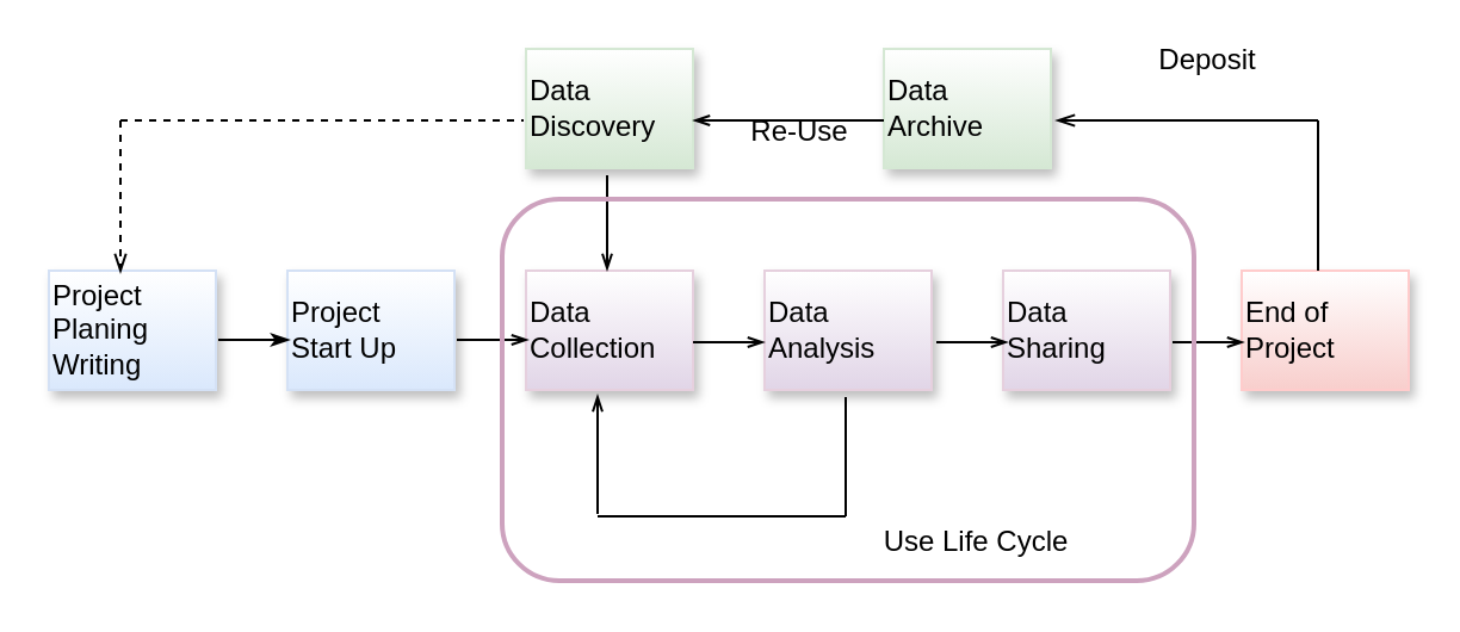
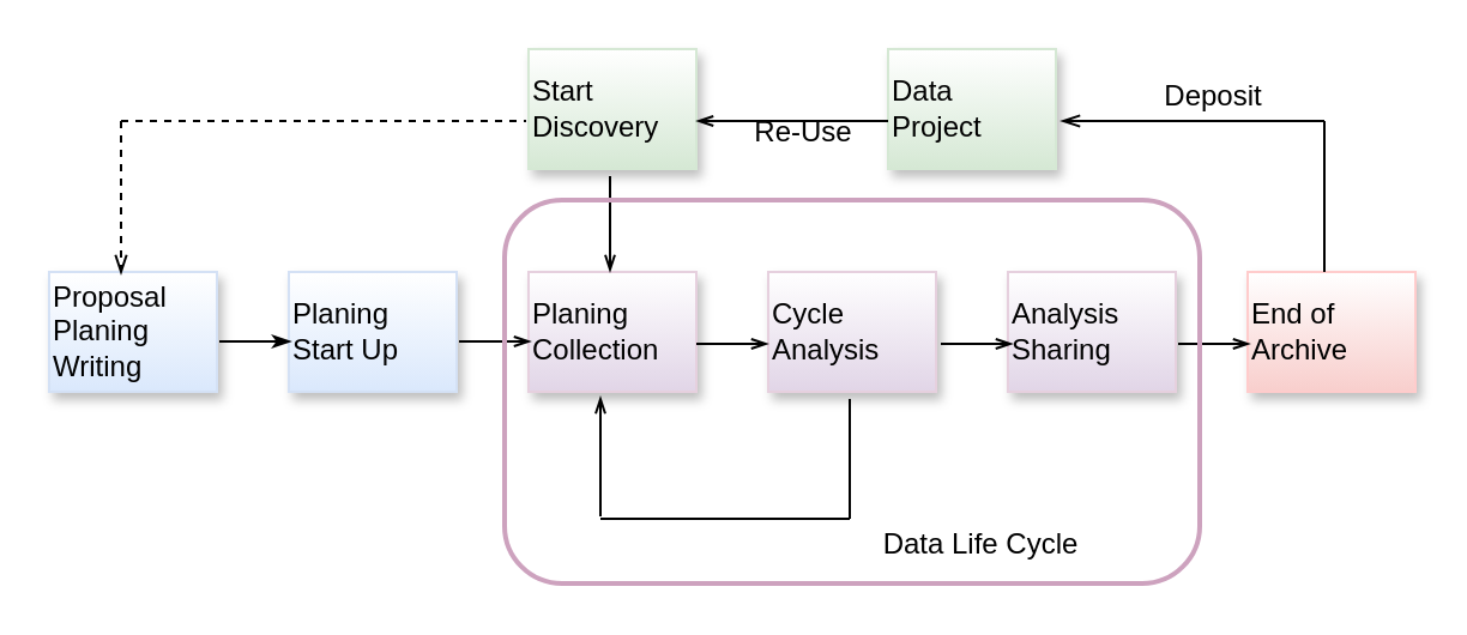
  <mxCell id="0" />
  <mxCell id="1" parent="0" />
- <mxCell id="2" value="Project&lt;br&gt;Planing&lt;br&gt;Writing" style="rounded=0;whiteSpace=wrap;html=1;align=left;fillColor=#dae8fc;strokeColor=#D4E1F5;gradientColor=#ffffff;gradientDirection=north;shadow=1;glass=0;comic=0;fontFamily=Helvetica;" vertex="1" parent="1"><mxGeometry x="20" y="113" width="70" height="50" as="geometry" /></mxCell>
- <mxCell id="3" value="Project&lt;br&gt;Start Up" style="rounded=0;whiteSpace=wrap;html=1;align=left;fillColor=#dae8fc;strokeColor=#D4E1F5;gradientColor=#ffffff;gradientDirection=north;shadow=1;glass=0;comic=0;fontFamily=Helvetica;" vertex="1" parent="1"><mxGeometry x="120" y="113" width="70" height="50" as="geometry" /></mxCell>
- <mxCell id="4" value="Data&lt;br&gt;Collection" style="rounded=0;whiteSpace=wrap;html=1;align=left;fillColor=#e1d5e7;strokeColor=#E6D0DE;gradientDirection=north;shadow=1;glass=0;comic=0;fontFamily=Helvetica;gradientColor=#ffffff;" vertex="1" parent="1"><mxGeometry x="220" y="113" width="70" height="50" as="geometry" /></mxCell>
- <mxCell id="5" value="Data&lt;br&gt;Analysis" style="rounded=0;whiteSpace=wrap;html=1;align=left;fillColor=#e1d5e7;strokeColor=#E6D0DE;gradientDirection=north;shadow=1;glass=0;comic=0;fontFamily=Helvetica;gradientColor=#ffffff;" vertex="1" parent="1"><mxGeometry x="320" y="113" width="70" height="50" as="geometry" /></mxCell>
- <mxCell id="6" value="Data&lt;br&gt;Sharing" style="rounded=0;whiteSpace=wrap;html=1;align=left;fillColor=#e1d5e7;strokeColor=#E6D0DE;gradientDirection=north;shadow=1;glass=0;comic=0;fontFamily=Helvetica;gradientColor=#ffffff;" vertex="1" parent="1"><mxGeometry x="420" y="113" width="70" height="50" as="geometry" /></mxCell>
- <mxCell id="7" value="End of&lt;br&gt;Project" style="rounded=0;whiteSpace=wrap;html=1;align=left;fillColor=#f8cecc;strokeColor=#FFCCCC;gradientDirection=north;shadow=1;glass=0;comic=0;fontFamily=Helvetica;gradientColor=#ffffff;" vertex="1" parent="1"><mxGeometry x="520" y="113" width="70" height="50" as="geometry" /></mxCell>
+ <mxCell id="2" value="Proposal&lt;br&gt;Planing&lt;br&gt;Writing" style="rounded=0;whiteSpace=wrap;html=1;align=left;fillColor=#dae8fc;strokeColor=#D4E1F5;gradientColor=#ffffff;gradientDirection=north;shadow=1;glass=0;comic=0;fontFamily=Helvetica;" vertex="1" parent="1"><mxGeometry x="20" y="113" width="70" height="50" as="geometry" /></mxCell>
+ <mxCell id="3" value="Planing&lt;br&gt;Start Up" style="rounded=0;whiteSpace=wrap;html=1;align=left;fillColor=#dae8fc;strokeColor=#D4E1F5;gradientColor=#ffffff;gradientDirection=north;shadow=1;glass=0;comic=0;fontFamily=Helvetica;" vertex="1" parent="1"><mxGeometry x="120" y="113" width="70" height="50" as="geometry" /></mxCell>
+ <mxCell id="4" value="Planing&lt;br&gt;Collection" style="rounded=0;whiteSpace=wrap;html=1;align=left;fillColor=#e1d5e7;strokeColor=#E6D0DE;gradientDirection=north;shadow=1;glass=0;comic=0;fontFamily=Helvetica;gradientColor=#ffffff;" vertex="1" parent="1"><mxGeometry x="220" y="113" width="70" height="50" as="geometry" /></mxCell>
+ <mxCell id="5" value="Cycle&lt;br&gt;Analysis" style="rounded=0;whiteSpace=wrap;html=1;align=left;fillColor=#e1d5e7;strokeColor=#E6D0DE;gradientDirection=north;shadow=1;glass=0;comic=0;fontFamily=Helvetica;gradientColor=#ffffff;" vertex="1" parent="1"><mxGeometry x="320" y="113" width="70" height="50" as="geometry" /></mxCell>
+ <mxCell id="6" value="Analysis&lt;br&gt;Sharing" style="rounded=0;whiteSpace=wrap;html=1;align=left;fillColor=#e1d5e7;strokeColor=#E6D0DE;gradientDirection=north;shadow=1;glass=0;comic=0;fontFamily=Helvetica;gradientColor=#ffffff;" vertex="1" parent="1"><mxGeometry x="420" y="113" width="70" height="50" as="geometry" /></mxCell>
+ <mxCell id="7" value="End of&lt;br&gt;Archive" style="rounded=0;whiteSpace=wrap;html=1;align=left;fillColor=#f8cecc;strokeColor=#FFCCCC;gradientDirection=north;shadow=1;glass=0;comic=0;fontFamily=Helvetica;gradientColor=#ffffff;" vertex="1" parent="1"><mxGeometry x="520" y="113" width="70" height="50" as="geometry" /></mxCell>
  <mxCell id="8" value="" style="endArrow=classicThin;html=1;fontFamily=Helvetica;arcSize=20;endFill=1;endSize=5;" edge="1" parent="1"><mxGeometry width="50" height="50" relative="1" as="geometry"><mxPoint x="91" y="142" as="sourcePoint" /><mxPoint x="121" y="142" as="targetPoint" /></mxGeometry></mxCell>
  <mxCell id="9" value="" style="endArrow=openThin;html=1;fontFamily=Helvetica;endFill=0;endSize=5;" edge="1" parent="1"><mxGeometry width="50" height="50" relative="1" as="geometry"><mxPoint x="191" y="142" as="sourcePoint" /><mxPoint x="221" y="142" as="targetPoint" /></mxGeometry></mxCell>
  <mxCell id="10" value="" style="endArrow=openThin;html=1;fontFamily=Helvetica;endFill=0;endSize=5;" edge="1" parent="1"><mxGeometry width="50" height="50" relative="1" as="geometry"><mxPoint x="290" y="143" as="sourcePoint" /><mxPoint x="320" y="143" as="targetPoint" /></mxGeometry></mxCell>
  <mxCell id="11" value="" style="endArrow=openThin;html=1;fontFamily=Helvetica;endFill=0;endSize=5;" edge="1" parent="1"><mxGeometry width="50" height="50" relative="1" as="geometry"><mxPoint x="392" y="143" as="sourcePoint" /><mxPoint x="422" y="143" as="targetPoint" /></mxGeometry></mxCell>
  <mxCell id="12" value="" style="endArrow=openThin;html=1;fontFamily=Helvetica;endFill=0;endSize=5;" edge="1" parent="1"><mxGeometry width="50" height="50" relative="1" as="geometry"><mxPoint x="491" y="143" as="sourcePoint" /><mxPoint x="521" y="143" as="targetPoint" /></mxGeometry></mxCell>
- <mxCell id="13" value="Data&lt;br&gt;Discovery" style="rounded=0;whiteSpace=wrap;html=1;align=left;fillColor=#d5e8d4;strokeColor=#D5E8D4;gradientDirection=north;shadow=1;glass=0;comic=0;fontFamily=Helvetica;gradientColor=#ffffff;" vertex="1" parent="1"><mxGeometry x="220" y="20" width="70" height="50" as="geometry" /></mxCell>
- <mxCell id="14" value="Data&lt;br&gt;Archive" style="rounded=0;whiteSpace=wrap;html=1;align=left;fillColor=#d5e8d4;strokeColor=#D5E8D4;gradientDirection=north;shadow=1;glass=0;comic=0;fontFamily=Helvetica;gradientColor=#ffffff;" vertex="1" parent="1"><mxGeometry x="370" y="20" width="70" height="50" as="geometry" /></mxCell>
+ <mxCell id="13" value="Start&lt;br&gt;Discovery" style="rounded=0;whiteSpace=wrap;html=1;align=left;fillColor=#d5e8d4;strokeColor=#D5E8D4;gradientDirection=north;shadow=1;glass=0;comic=0;fontFamily=Helvetica;gradientColor=#ffffff;" vertex="1" parent="1"><mxGeometry x="220" y="20" width="70" height="50" as="geometry" /></mxCell>
+ <mxCell id="14" value="Data&lt;br&gt;Project" style="rounded=0;whiteSpace=wrap;html=1;align=left;fillColor=#d5e8d4;strokeColor=#D5E8D4;gradientDirection=north;shadow=1;glass=0;comic=0;fontFamily=Helvetica;gradientColor=#ffffff;" vertex="1" parent="1"><mxGeometry x="370" y="20" width="70" height="50" as="geometry" /></mxCell>
  <mxCell id="15" value="" style="endArrow=openThin;html=1;fontFamily=Helvetica;endFill=0;endSize=5;" edge="1" parent="1"><mxGeometry width="50" height="50" relative="1" as="geometry"><mxPoint x="254" y="73" as="sourcePoint" /><mxPoint x="254" y="113" as="targetPoint" /></mxGeometry></mxCell>
  <mxCell id="16" value="" style="endArrow=none;html=1;fontFamily=Helvetica;" edge="1" parent="1"><mxGeometry width="50" height="50" relative="1" as="geometry"><mxPoint x="354" y="216" as="sourcePoint" /><mxPoint x="354" y="166" as="targetPoint" /></mxGeometry></mxCell>
  <mxCell id="17" value="" style="endArrow=none;html=1;fontFamily=Helvetica;" edge="1" parent="1"><mxGeometry width="50" height="50" relative="1" as="geometry"><mxPoint x="250" y="216" as="sourcePoint" /><mxPoint x="354" y="216" as="targetPoint" /></mxGeometry></mxCell>
  <mxCell id="18" value="" style="endArrow=openThin;html=1;fontFamily=Helvetica;endFill=0;endSize=5;" edge="1" parent="1"><mxGeometry width="50" height="50" relative="1" as="geometry"><mxPoint x="250" y="215" as="sourcePoint" /><mxPoint x="250" y="165" as="targetPoint" /></mxGeometry></mxCell>
  <mxCell id="19" value="" style="endArrow=openThin;html=1;fontFamily=Helvetica;endFill=0;endSize=5;" edge="1" parent="1"><mxGeometry width="50" height="50" relative="1" as="geometry"><mxPoint x="370" y="50" as="sourcePoint" /><mxPoint x="290" y="50" as="targetPoint" /></mxGeometry></mxCell>
  <mxCell id="20" value="Re-Use" style="text;html=1;strokeColor=none;fillColor=none;align=center;verticalAlign=middle;whiteSpace=wrap;rounded=0;shadow=1;glass=0;comic=0;fontFamily=Helvetica;" vertex="1" parent="1"><mxGeometry x="310" y="45" width="50" height="20" as="geometry" /></mxCell>
  <mxCell id="21" value="" style="endArrow=openThin;html=1;fontFamily=Helvetica;endFill=0;" edge="1" parent="1"><mxGeometry width="50" height="50" relative="1" as="geometry"><mxPoint x="552" y="50" as="sourcePoint" /><mxPoint x="442" y="50" as="targetPoint" /></mxGeometry></mxCell>
  <mxCell id="22" value="" style="endArrow=none;html=1;fontFamily=Helvetica;" edge="1" parent="1"><mxGeometry width="50" height="50" relative="1" as="geometry"><mxPoint x="552" y="113" as="sourcePoint" /><mxPoint x="552" y="50" as="targetPoint" /></mxGeometry></mxCell>
- <mxCell id="23" value="Deposit" style="text;html=1;strokeColor=none;fillColor=none;align=center;verticalAlign=middle;whiteSpace=wrap;rounded=0;shadow=1;glass=0;comic=0;fontFamily=Helvetica;" vertex="1" parent="1"><mxGeometry x="486" y="15" width="40" height="20" as="geometry" /></mxCell>
+ <mxCell id="23" value="Deposit" style="text;html=1;strokeColor=none;fillColor=none;align=center;verticalAlign=middle;whiteSpace=wrap;rounded=0;shadow=1;glass=0;comic=0;fontFamily=Helvetica;" vertex="1" parent="1"><mxGeometry x="486" y="30" width="40" height="20" as="geometry" /></mxCell>
  <mxCell id="24" value="" style="endArrow=none;dashed=1;html=1;fontFamily=Helvetica;" edge="1" parent="1"><mxGeometry width="50" height="50" relative="1" as="geometry"><mxPoint x="50" y="50" as="sourcePoint" /><mxPoint x="219" y="50" as="targetPoint" /></mxGeometry></mxCell>
  <mxCell id="25" value="" style="endArrow=openThin;html=1;fontFamily=Helvetica;endFill=0;dashed=1;" edge="1" parent="1"><mxGeometry width="50" height="50" relative="1" as="geometry"><mxPoint x="50" y="50" as="sourcePoint" /><mxPoint x="50" y="114" as="targetPoint" /></mxGeometry></mxCell>
- <mxCell id="26" value="Use Life Cycle" style="text;html=1;strokeColor=none;fillColor=none;align=center;verticalAlign=middle;whiteSpace=wrap;rounded=0;shadow=1;glass=0;comic=0;fontFamily=Helvetica;" vertex="1" parent="1"><mxGeometry x="359" y="217" width="100" height="20" as="geometry" /></mxCell>
+ <mxCell id="26" value="Data Life Cycle" style="text;html=1;strokeColor=none;fillColor=none;align=center;verticalAlign=middle;whiteSpace=wrap;rounded=0;shadow=1;glass=0;comic=0;fontFamily=Helvetica;" vertex="1" parent="1"><mxGeometry x="359" y="217" width="100" height="20" as="geometry" /></mxCell>
  <mxCell id="27" value="" style="rounded=1;whiteSpace=wrap;html=1;shadow=0;glass=0;comic=0;strokeColor=#CDA2BE;gradientColor=none;fontFamily=Helvetica;align=left;fillColor=none;strokeWidth=2;" vertex="1" parent="1"><mxGeometry x="210" y="83" width="290" height="160" as="geometry" /></mxCell>
